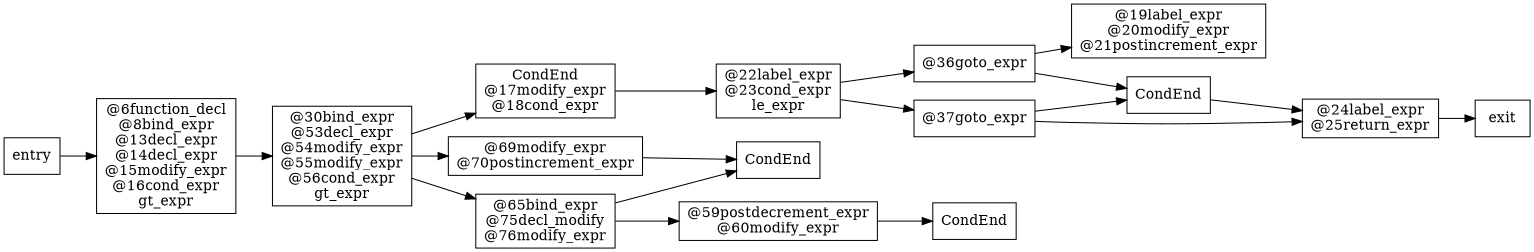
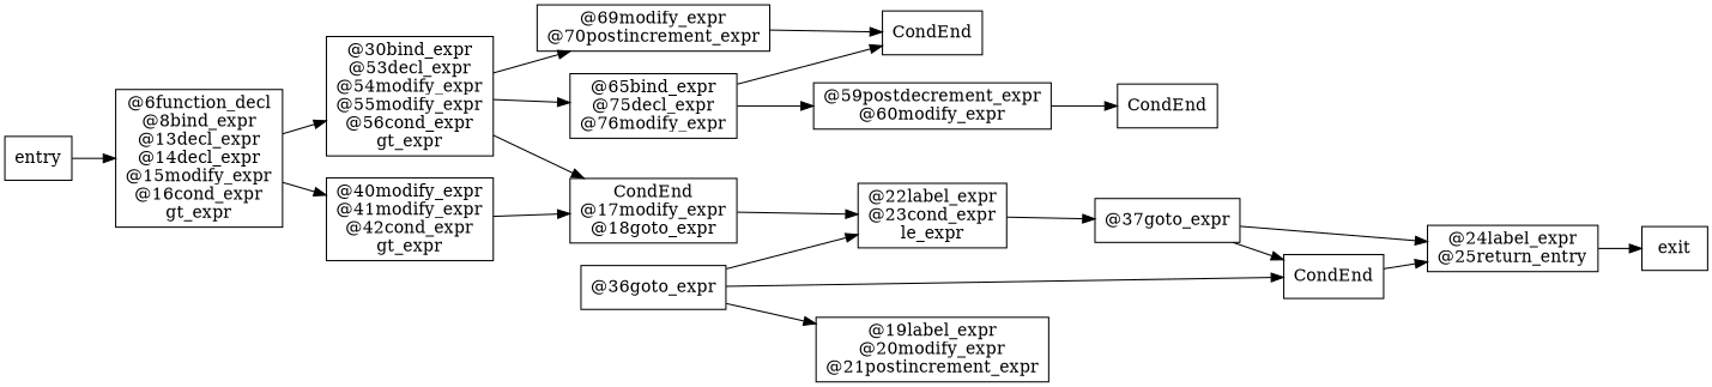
  digraph {
    rankdir=LR
    node [shape=box]
    n1 [label="entry\n"]
    n2 [label="@6function_decl\n@8bind_expr\n@13decl_expr\n@14decl_expr\n@15modify_expr\n@16cond_expr\ngt_expr\n"]
+   n3 [label="@40modify_expr\n@41modify_expr\n@42cond_expr\ngt_expr\n"]
    n4 [label="@30bind_expr\n@53decl_expr\n@54modify_expr\n@55modify_expr\n@56cond_expr\ngt_expr\n"]
-   n5 [label="CondEnd\n@17modify_expr\n@18cond_expr\n"]
+   n5 [label="CondEnd\n@17modify_expr\n@18goto_expr\n"]
    n6 [label="@69modify_expr\n@70postincrement_expr\n"]
-   n7 [label="@65bind_expr\n@75decl_modify\n@76modify_expr\n"]
+   n7 [label="@65bind_expr\n@75decl_expr\n@76modify_expr\n"]
    n8 [label="@59postdecrement_expr\n@60modify_expr\n"]
    n9 [label="CondEnd\n"]
    n10 [label="@22label_expr\n@23cond_expr\nle_expr\n"]
    n11 [label="CondEnd\n"]
    n12 [label="@36goto_expr\n"]
    n13 [label="@37goto_expr\n"]
    n14 [label="@19label_expr\n@20modify_expr\n@21postincrement_expr\n"]
    n15 [label="CondEnd\n"]
-   n16 [label="@24label_expr\n@25return_expr\n"]
+   n16 [label="@24label_expr\n@25return_entry\n"]
    n17 [label="exit\n"]
    n1 -> n2
+   n2 -> n3
    n2 -> n4
+   n3 -> n5
    n4 -> n5
    n4 -> n6
    n4 -> n7
    n5 -> n10
    n6 -> n11
    n7 -> n8
    n7 -> n11
    n8 -> n9
-   n10 -> n12
+   n12 -> n10
    n10 -> n13
    n12 -> n14
    n12 -> n15
    n13 -> n15
    n13 -> n16
    n15 -> n16
    n16 -> n17
  }
